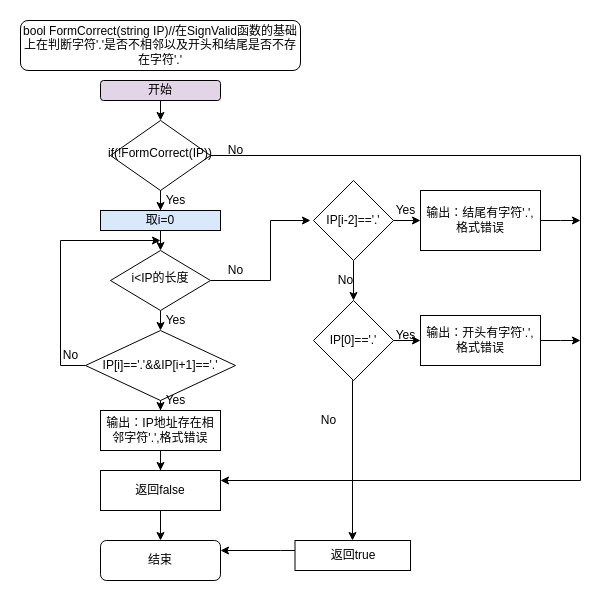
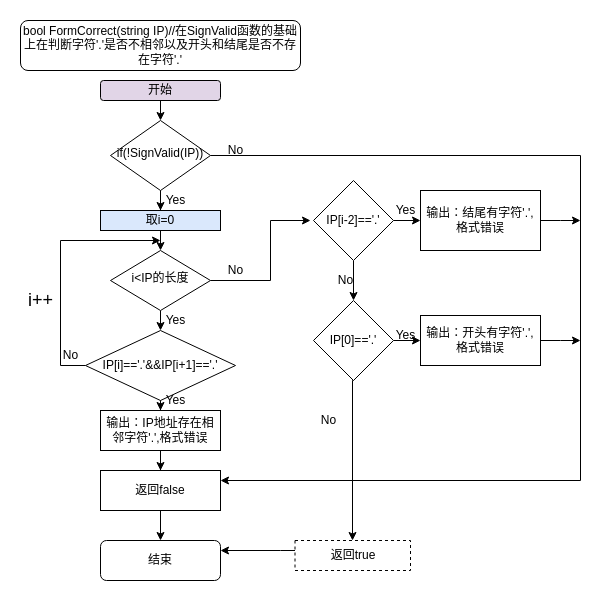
  <mxCell id="0" />
  <mxCell id="1" parent="0" />
  <mxCell id="2" style="edgeStyle=orthogonalEdgeStyle;rounded=0;orthogonalLoop=1;jettySize=auto;html=1;exitX=0.5;exitY=1;exitDx=0;exitDy=0;entryX=0.5;entryY=0;entryDx=0;entryDy=0;" edge="1" parent="1" source="3" target="6"><mxGeometry relative="1" as="geometry" /></mxCell>
  <mxCell id="3" value="开始" style="rounded=1;whiteSpace=wrap;html=1;fontSize=12;glass=0;strokeWidth=1;shadow=0;fillColor=#e1d5e7;" parent="1" vertex="1"><mxGeometry x="100" y="80" width="120" height="20" as="geometry" /></mxCell>
  <mxCell id="4" style="edgeStyle=orthogonalEdgeStyle;rounded=0;orthogonalLoop=1;jettySize=auto;html=1;exitX=0.5;exitY=1;exitDx=0;exitDy=0;" edge="1" parent="1" source="6" target="13"><mxGeometry relative="1" as="geometry"><mxPoint x="160" y="220" as="targetPoint" /></mxGeometry></mxCell>
  <mxCell id="5" style="edgeStyle=orthogonalEdgeStyle;rounded=0;orthogonalLoop=1;jettySize=auto;html=1;exitX=1;exitY=0.5;exitDx=0;exitDy=0;entryX=1;entryY=0.25;entryDx=0;entryDy=0;" edge="1" parent="1" source="6" target="30"><mxGeometry relative="1" as="geometry"><mxPoint x="580" y="490" as="targetPoint" /><Array as="points"><mxPoint x="580" y="155" /><mxPoint x="580" y="480" /></Array></mxGeometry></mxCell>
- <mxCell id="6" value="if(!FormCorrect(IP))" style="rhombus;whiteSpace=wrap;html=1;shadow=0;fontFamily=Helvetica;fontSize=12;align=center;strokeWidth=1;spacing=6;spacingTop=-4;" parent="1" vertex="1"><mxGeometry x="110" y="120" width="100" height="70" as="geometry" /></mxCell>
+ <mxCell id="6" value="if(!SignValid(IP))" style="rhombus;whiteSpace=wrap;html=1;shadow=0;fontFamily=Helvetica;fontSize=12;align=center;strokeWidth=1;spacing=6;spacingTop=-4;" parent="1" vertex="1"><mxGeometry x="110" y="120" width="100" height="70" as="geometry" /></mxCell>
  <mxCell id="7" style="edgeStyle=orthogonalEdgeStyle;rounded=0;orthogonalLoop=1;jettySize=auto;html=1;exitX=0.5;exitY=1;exitDx=0;exitDy=0;" edge="1" parent="1" source="9"><mxGeometry relative="1" as="geometry"><mxPoint x="160" y="330" as="targetPoint" /></mxGeometry></mxCell>
  <mxCell id="8" style="edgeStyle=orthogonalEdgeStyle;rounded=0;orthogonalLoop=1;jettySize=auto;html=1;exitX=1;exitY=0.5;exitDx=0;exitDy=0;" edge="1" parent="1" source="9"><mxGeometry relative="1" as="geometry"><mxPoint x="310" y="220" as="targetPoint" /><Array as="points"><mxPoint x="270" y="280" /><mxPoint x="270" y="220" /></Array></mxGeometry></mxCell>
  <mxCell id="9" value="i&amp;lt;IP的长度" style="rhombus;whiteSpace=wrap;html=1;shadow=0;fontFamily=Helvetica;fontSize=12;align=center;strokeWidth=1;spacing=6;spacingTop=-4;" parent="1" vertex="1"><mxGeometry x="110" y="250" width="100" height="60" as="geometry" /></mxCell>
  <mxCell id="10" value="结束" style="rounded=1;whiteSpace=wrap;html=1;fontSize=12;glass=0;strokeWidth=1;shadow=0;" parent="1" vertex="1"><mxGeometry x="100" y="540" width="120" height="40" as="geometry" /></mxCell>
  <mxCell id="11" value="bool FormCorrect(string IP)//在SignValid函数的基础上在判断字符'.'是否不相邻以及开头和结尾是否不存在字符'.'" style="rounded=1;whiteSpace=wrap;html=1;" vertex="1" parent="1"><mxGeometry x="20" y="20" width="280" height="50" as="geometry" /></mxCell>
  <mxCell id="12" style="edgeStyle=orthogonalEdgeStyle;rounded=0;orthogonalLoop=1;jettySize=auto;html=1;exitX=0.5;exitY=1;exitDx=0;exitDy=0;entryX=0.5;entryY=0;entryDx=0;entryDy=0;" edge="1" parent="1" source="13" target="9"><mxGeometry relative="1" as="geometry" /></mxCell>
  <mxCell id="13" value="取i=0" style="rounded=0;whiteSpace=wrap;html=1;fillColor=#dae8fc;" vertex="1" parent="1"><mxGeometry x="100" y="210" width="120" height="20" as="geometry" /></mxCell>
  <mxCell id="14" style="edgeStyle=orthogonalEdgeStyle;rounded=0;orthogonalLoop=1;jettySize=auto;html=1;" edge="1" parent="1" source="16" target="18"><mxGeometry relative="1" as="geometry"><mxPoint x="160" y="430" as="targetPoint" /></mxGeometry></mxCell>
  <mxCell id="15" style="edgeStyle=orthogonalEdgeStyle;rounded=0;orthogonalLoop=1;jettySize=auto;html=1;" edge="1" parent="1" source="16"><mxGeometry relative="1" as="geometry"><mxPoint x="160" y="240" as="targetPoint" /><Array as="points"><mxPoint x="60" y="240" /></Array></mxGeometry></mxCell>
  <mxCell id="16" value="IP[i]=='.'&amp;amp;&amp;amp;IP[i+1]=='.'" style="rhombus;whiteSpace=wrap;html=1;" vertex="1" parent="1"><mxGeometry x="85" y="330" width="150" height="70" as="geometry" /></mxCell>
  <mxCell id="17" style="edgeStyle=orthogonalEdgeStyle;rounded=0;orthogonalLoop=1;jettySize=auto;html=1;exitX=0.5;exitY=1;exitDx=0;exitDy=0;" edge="1" parent="1" source="18" target="30"><mxGeometry relative="1" as="geometry"><mxPoint x="160" y="470" as="targetPoint" /></mxGeometry></mxCell>
  <mxCell id="18" value="输出：IP地址存在相邻字符'.',格式错误" style="rounded=0;whiteSpace=wrap;html=1;" vertex="1" parent="1"><mxGeometry x="100" y="410" width="120" height="40" as="geometry" /></mxCell>
  <mxCell id="19" style="edgeStyle=orthogonalEdgeStyle;rounded=0;orthogonalLoop=1;jettySize=auto;html=1;exitX=1;exitY=0.5;exitDx=0;exitDy=0;" edge="1" parent="1" source="21" target="26"><mxGeometry relative="1" as="geometry"><mxPoint x="440" y="220" as="targetPoint" /></mxGeometry></mxCell>
  <mxCell id="20" style="edgeStyle=orthogonalEdgeStyle;rounded=0;orthogonalLoop=1;jettySize=auto;html=1;exitX=0.5;exitY=1;exitDx=0;exitDy=0;entryX=0.5;entryY=0;entryDx=0;entryDy=0;fontSize=18;" edge="1" parent="1" source="21" target="24"><mxGeometry relative="1" as="geometry" /></mxCell>
  <mxCell id="21" value="IP[i-2]=='.'" style="rhombus;whiteSpace=wrap;html=1;" vertex="1" parent="1"><mxGeometry x="313" y="180" width="80" height="80" as="geometry" /></mxCell>
  <mxCell id="22" style="edgeStyle=orthogonalEdgeStyle;rounded=0;orthogonalLoop=1;jettySize=auto;html=1;exitX=1;exitY=0.5;exitDx=0;exitDy=0;" edge="1" parent="1" source="24" target="28"><mxGeometry relative="1" as="geometry"><mxPoint x="420" y="340" as="targetPoint" /></mxGeometry></mxCell>
  <mxCell id="23" style="edgeStyle=orthogonalEdgeStyle;rounded=0;orthogonalLoop=1;jettySize=auto;html=1;exitX=0.5;exitY=1;exitDx=0;exitDy=0;fontSize=12;" edge="1" parent="1" source="24" target="43"><mxGeometry relative="1" as="geometry"><mxPoint x="353" y="540" as="targetPoint" /><Array as="points"><mxPoint x="352" y="380" /></Array></mxGeometry></mxCell>
  <mxCell id="24" value="IP[0]=='.'" style="rhombus;whiteSpace=wrap;html=1;" vertex="1" parent="1"><mxGeometry x="313" y="300" width="80" height="80" as="geometry" /></mxCell>
  <mxCell id="25" style="edgeStyle=orthogonalEdgeStyle;rounded=0;orthogonalLoop=1;jettySize=auto;html=1;exitX=1;exitY=0.5;exitDx=0;exitDy=0;" edge="1" parent="1" source="26"><mxGeometry relative="1" as="geometry"><mxPoint x="580" y="220" as="targetPoint" /></mxGeometry></mxCell>
  <mxCell id="26" value="输出：结尾有字符'.',格式错误" style="rounded=0;whiteSpace=wrap;html=1;" vertex="1" parent="1"><mxGeometry x="420" y="190" width="120" height="60" as="geometry" /></mxCell>
  <mxCell id="27" style="edgeStyle=orthogonalEdgeStyle;rounded=0;orthogonalLoop=1;jettySize=auto;html=1;exitX=1;exitY=0.5;exitDx=0;exitDy=0;" edge="1" parent="1" source="28"><mxGeometry relative="1" as="geometry"><mxPoint x="580" y="340" as="targetPoint" /></mxGeometry></mxCell>
  <mxCell id="28" value="输出：开头有字符'.',格式错误" style="rounded=0;whiteSpace=wrap;html=1;" vertex="1" parent="1"><mxGeometry x="420" y="315" width="120" height="50" as="geometry" /></mxCell>
  <mxCell id="29" style="edgeStyle=orthogonalEdgeStyle;rounded=0;orthogonalLoop=1;jettySize=auto;html=1;exitX=0.5;exitY=1;exitDx=0;exitDy=0;" edge="1" parent="1" source="30"><mxGeometry relative="1" as="geometry"><mxPoint x="160" y="540" as="targetPoint" /></mxGeometry></mxCell>
  <mxCell id="30" value="返回false" style="rounded=0;whiteSpace=wrap;html=1;" vertex="1" parent="1"><mxGeometry x="100" y="470" width="120" height="40" as="geometry" /></mxCell>
  <mxCell id="31" value="No" style="text;html=1;align=center;verticalAlign=middle;resizable=0;points=[];autosize=1;" vertex="1" parent="1"><mxGeometry x="220" y="140" width="30" height="20" as="geometry" /></mxCell>
  <mxCell id="32" value="Yes" style="text;html=1;align=center;verticalAlign=middle;resizable=0;points=[];autosize=1;" vertex="1" parent="1"><mxGeometry x="160" y="190" width="30" height="20" as="geometry" /></mxCell>
  <mxCell id="33" value="Yes" style="text;html=1;align=center;verticalAlign=middle;resizable=0;points=[];autosize=1;" vertex="1" parent="1"><mxGeometry x="160" y="310" width="30" height="20" as="geometry" /></mxCell>
  <mxCell id="34" value="No" style="text;html=1;align=center;verticalAlign=middle;resizable=0;points=[];autosize=1;" vertex="1" parent="1"><mxGeometry x="220" y="260" width="30" height="20" as="geometry" /></mxCell>
  <mxCell id="35" value="Yes" style="text;html=1;align=center;verticalAlign=middle;resizable=0;points=[];autosize=1;" vertex="1" parent="1"><mxGeometry x="160" y="390" width="30" height="20" as="geometry" /></mxCell>
  <mxCell id="36" value="No" style="text;html=1;align=center;verticalAlign=middle;resizable=0;points=[];autosize=1;" vertex="1" parent="1"><mxGeometry x="55" y="345" width="30" height="20" as="geometry" /></mxCell>
+ <mxCell id="37" value="i++" style="text;html=1;align=center;verticalAlign=middle;resizable=0;points=[];autosize=1;fontSize=18;" vertex="1" parent="1"><mxGeometry x="20" y="285" width="40" height="30" as="geometry" /></mxCell>
  <mxCell id="38" value="No" style="text;html=1;align=center;verticalAlign=middle;resizable=0;points=[];autosize=1;fontSize=12;" vertex="1" parent="1"><mxGeometry x="330" y="270" width="30" height="20" as="geometry" /></mxCell>
  <mxCell id="39" value="Yes" style="text;html=1;align=center;verticalAlign=middle;resizable=0;points=[];autosize=1;fontSize=12;" vertex="1" parent="1"><mxGeometry x="390" y="200" width="30" height="20" as="geometry" /></mxCell>
  <mxCell id="40" value="Yes" style="text;html=1;align=center;verticalAlign=middle;resizable=0;points=[];autosize=1;fontSize=12;" vertex="1" parent="1"><mxGeometry x="390" y="325" width="30" height="20" as="geometry" /></mxCell>
  <mxCell id="41" value="No" style="text;html=1;align=center;verticalAlign=middle;resizable=0;points=[];autosize=1;fontSize=12;" vertex="1" parent="1"><mxGeometry x="313" y="410" width="30" height="20" as="geometry" /></mxCell>
  <mxCell id="42" style="edgeStyle=orthogonalEdgeStyle;rounded=0;orthogonalLoop=1;jettySize=auto;html=1;fontSize=12;entryX=1;entryY=0.25;entryDx=0;entryDy=0;" edge="1" parent="1" source="43" target="10"><mxGeometry relative="1" as="geometry"><mxPoint x="230" y="555" as="targetPoint" /><Array as="points"><mxPoint x="280" y="550" /><mxPoint x="280" y="550" /></Array></mxGeometry></mxCell>
- <mxCell id="43" value="返回true" style="rounded=0;whiteSpace=wrap;html=1;" vertex="1" parent="1"><mxGeometry x="294.5" y="540" width="115.5" height="30" as="geometry" /></mxCell>
+ <mxCell id="43" value="返回true" style="rounded=0;whiteSpace=wrap;html=1;dashed=1;" vertex="1" parent="1"><mxGeometry x="294.5" y="540" width="115.5" height="30" as="geometry" /></mxCell>
